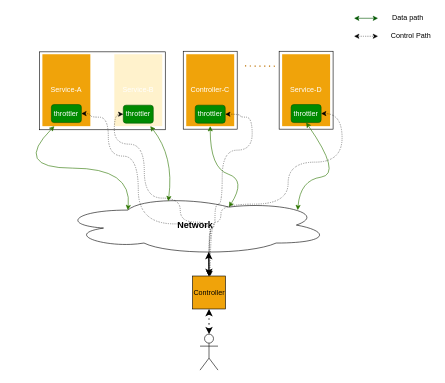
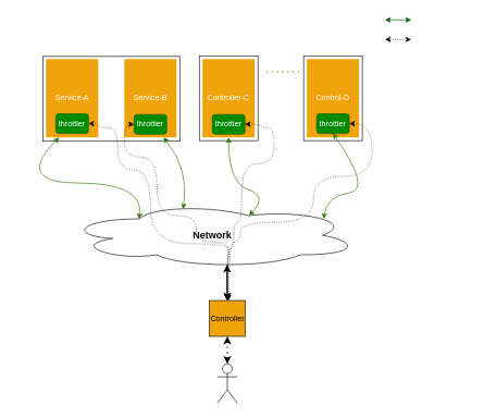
  <mxCell id="0" />
  <mxCell id="1" parent="0" />
  <mxCell id="2" value="" style="rounded=0;whiteSpace=wrap;html=1;" vertex="1" parent="1"><mxGeometry x="465" y="85" width="90" height="130" as="geometry" /></mxCell>
  <mxCell id="3" value="" style="rounded=0;whiteSpace=wrap;html=1;" vertex="1" parent="1"><mxGeometry x="305" y="85" width="90" height="130" as="geometry" /></mxCell>
  <mxCell id="4" value="" style="rounded=0;whiteSpace=wrap;html=1;" vertex="1" parent="1"><mxGeometry x="65" y="86" width="210" height="130" as="geometry" /></mxCell>
  <mxCell id="5" value="Service-A" style="rounded=0;whiteSpace=wrap;html=1;fillColor=#f0a30a;fontColor=#ffffff;strokeColor=none;" vertex="1" parent="1"><mxGeometry x="70" y="90" width="80" height="120" as="geometry" /></mxCell>
- <mxCell id="6" value="Service-B" style="rounded=0;whiteSpace=wrap;html=1;fillColor=#fff2cc;fontColor=#ffffff;strokeColor=none;" vertex="1" parent="1"><mxGeometry x="190" y="90" width="80" height="120" as="geometry" /></mxCell>
+ <mxCell id="6" value="Service-B" style="rounded=0;whiteSpace=wrap;html=1;fillColor=#f0a30a;fontColor=#ffffff;strokeColor=none;" vertex="1" parent="1"><mxGeometry x="190" y="90" width="80" height="120" as="geometry" /></mxCell>
  <mxCell id="7" value="Controller-C" style="rounded=0;whiteSpace=wrap;html=1;fillColor=#f0a30a;fontColor=#ffffff;strokeColor=none;" vertex="1" parent="1"><mxGeometry x="310" y="90" width="80" height="120" as="geometry" /></mxCell>
  <mxCell id="8" value="" style="endArrow=none;dashed=1;html=1;dashPattern=1 3;strokeWidth=2;fillColor=#f0a30a;strokeColor=#BD7000;" edge="1" parent="1"><mxGeometry width="50" height="50" relative="1" as="geometry"><mxPoint x="408" y="109.5" as="sourcePoint" /><mxPoint x="458" y="110" as="targetPoint" /></mxGeometry></mxCell>
- <mxCell id="9" value="Service-D" style="rounded=0;whiteSpace=wrap;html=1;fillColor=#f0a30a;fontColor=#ffffff;strokeColor=none;" vertex="1" parent="1"><mxGeometry x="470" y="90" width="80" height="120" as="geometry" /></mxCell>
+ <mxCell id="9" value="Control-D" style="rounded=0;whiteSpace=wrap;html=1;fillColor=#f0a30a;fontColor=#ffffff;strokeColor=none;" vertex="1" parent="1"><mxGeometry x="470" y="90" width="80" height="120" as="geometry" /></mxCell>
  <mxCell id="10" value="throttler" style="rounded=1;whiteSpace=wrap;html=1;fillColor=#008a00;strokeColor=#005700;fontColor=#ffffff;" vertex="1" parent="1"><mxGeometry x="85" y="174" width="50" height="30" as="geometry" /></mxCell>
  <mxCell id="11" value="throttler" style="rounded=1;whiteSpace=wrap;html=1;fillColor=#008a00;strokeColor=#005700;fontColor=#ffffff;" vertex="1" parent="1"><mxGeometry x="205" y="175" width="50" height="30" as="geometry" /></mxCell>
  <mxCell id="12" value="throttler" style="rounded=1;whiteSpace=wrap;html=1;fillColor=#008a00;strokeColor=#005700;fontColor=#ffffff;" vertex="1" parent="1"><mxGeometry x="325" y="175" width="50" height="30" as="geometry" /></mxCell>
  <mxCell id="13" value="throttler" style="rounded=1;whiteSpace=wrap;html=1;fillColor=#008a00;strokeColor=#005700;fontColor=#ffffff;" vertex="1" parent="1"><mxGeometry x="485" y="174" width="50" height="30" as="geometry" /></mxCell>
- <mxCell id="14" value="&lt;b&gt;&lt;font style=&quot;font-size: 15px&quot;&gt;Network&lt;/font&gt;&lt;/b&gt;" style="ellipse;shape=cloud;whiteSpace=wrap;html=1;" vertex="1" parent="1"><mxGeometry x="100" y="325" width="450" height="100" as="geometry" /></mxCell>
+ <mxCell id="14" value="&lt;b&gt;&lt;font style=&quot;font-size: 15px&quot;&gt;Network&lt;/font&gt;&lt;/b&gt;" style="ellipse;shape=cloud;whiteSpace=wrap;html=1;" vertex="1" parent="1"><mxGeometry x="100" y="310" width="450" height="100" as="geometry" /></mxCell>
  <mxCell id="15" value="" style="curved=1;endArrow=classic;html=1;startArrow=classic;startFill=1;entryX=0.25;entryY=1;entryDx=0;entryDy=0;exitX=0.25;exitY=0.25;exitDx=0;exitDy=0;exitPerimeter=0;fillColor=#60a917;strokeColor=#2D7600;" edge="1" parent="1" source="14" target="5"><mxGeometry width="50" height="50" relative="1" as="geometry"><mxPoint x="320" y="280" as="sourcePoint" /><mxPoint x="370" y="230" as="targetPoint" /><Array as="points"><mxPoint x="220" y="280" /><mxPoint x="20" y="280" /></Array></mxGeometry></mxCell>
  <mxCell id="16" value="" style="curved=1;endArrow=classic;html=1;startArrow=classic;startFill=1;entryX=0.75;entryY=1;entryDx=0;entryDy=0;exitX=0.4;exitY=0.1;exitDx=0;exitDy=0;exitPerimeter=0;fillColor=#60a917;strokeColor=#2D7600;" edge="1" parent="1" source="14" target="6"><mxGeometry width="50" height="50" relative="1" as="geometry"><mxPoint x="222.5" y="345" as="sourcePoint" /><mxPoint x="119" y="220" as="targetPoint" /><Array as="points"><mxPoint x="290" y="260" /></Array></mxGeometry></mxCell>
  <mxCell id="17" value="" style="curved=1;endArrow=classic;html=1;startArrow=classic;startFill=1;entryX=0.5;entryY=1;entryDx=0;entryDy=0;exitX=0.625;exitY=0.2;exitDx=0;exitDy=0;exitPerimeter=0;fillColor=#60a917;strokeColor=#2D7600;" edge="1" parent="1" source="14" target="7"><mxGeometry width="50" height="50" relative="1" as="geometry"><mxPoint x="232.5" y="355" as="sourcePoint" /><mxPoint x="129" y="230" as="targetPoint" /><Array as="points"><mxPoint x="410" y="300" /><mxPoint x="350" y="280" /></Array></mxGeometry></mxCell>
  <mxCell id="18" value="" style="curved=1;endArrow=classic;html=1;startArrow=classic;startFill=1;entryX=0.5;entryY=1;entryDx=0;entryDy=0;exitX=0.88;exitY=0.25;exitDx=0;exitDy=0;exitPerimeter=0;fillColor=#60a917;strokeColor=#2D7600;" edge="1" parent="1" source="14" target="13"><mxGeometry width="50" height="50" relative="1" as="geometry"><mxPoint x="391.25" y="340" as="sourcePoint" /><mxPoint x="360" y="220" as="targetPoint" /><Array as="points"><mxPoint x="500" y="300" /><mxPoint x="570" y="290" /></Array></mxGeometry></mxCell>
  <mxCell id="19" value="Controller" style="whiteSpace=wrap;html=1;aspect=fixed;fillColor=#f0a30a;" vertex="1" parent="1"><mxGeometry x="320.5" y="460" width="55" height="55" as="geometry" /></mxCell>
  <mxCell id="20" value="" style="shape=umlActor;verticalLabelPosition=bottom;verticalAlign=top;html=1;outlineConnect=0;" vertex="1" parent="1"><mxGeometry x="333" y="557" width="30" height="60" as="geometry" /></mxCell>
  <mxCell id="21" value="" style="endArrow=classic;dashed=1;html=1;dashPattern=1 3;strokeWidth=2;startArrow=classic;startFill=1;endFill=1;entryX=0.5;entryY=1;entryDx=0;entryDy=0;exitX=0.5;exitY=0;exitDx=0;exitDy=0;exitPerimeter=0;" edge="1" parent="1" source="20" target="19"><mxGeometry width="50" height="50" relative="1" as="geometry"><mxPoint x="350" y="550" as="sourcePoint" /><mxPoint x="250" y="330" as="targetPoint" /></mxGeometry></mxCell>
  <mxCell id="22" style="edgeStyle=orthogonalEdgeStyle;curved=1;rounded=0;orthogonalLoop=1;jettySize=auto;html=1;startArrow=classic;startFill=1;endArrow=classic;endFill=1;dashed=1;dashPattern=1 2;exitX=1;exitY=0.5;exitDx=0;exitDy=0;entryX=0.5;entryY=0;entryDx=0;entryDy=0;" edge="1" parent="1" source="10" target="19"><mxGeometry relative="1" as="geometry"><mxPoint x="430" y="450" as="targetPoint" /><mxPoint x="150" y="230" as="sourcePoint" /><Array as="points"><mxPoint x="150" y="189" /><mxPoint x="150" y="195" /><mxPoint x="180" y="195" /><mxPoint x="180" y="260" /><mxPoint x="230" y="260" /><mxPoint x="230" y="373" /><mxPoint x="350" y="373" /><mxPoint x="350" y="390" /><mxPoint x="348" y="390" /></Array></mxGeometry></mxCell>
  <mxCell id="23" style="edgeStyle=orthogonalEdgeStyle;curved=1;rounded=0;orthogonalLoop=1;jettySize=auto;html=1;startArrow=classic;startFill=1;endArrow=classic;endFill=1;dashed=1;dashPattern=1 2;exitX=0;exitY=0.5;exitDx=0;exitDy=0;entryX=0.5;entryY=0;entryDx=0;entryDy=0;" edge="1" parent="1" source="11" target="19"><mxGeometry relative="1" as="geometry"><mxPoint x="400" y="460" as="targetPoint" /><mxPoint x="144" y="205" as="sourcePoint" /><Array as="points"><mxPoint x="190" y="190" /><mxPoint x="190" y="240" /><mxPoint x="240" y="240" /><mxPoint x="240" y="330" /><mxPoint x="300" y="330" /><mxPoint x="300" y="370" /><mxPoint x="350" y="370" /><mxPoint x="350" y="400" /><mxPoint x="348" y="400" /></Array></mxGeometry></mxCell>
  <mxCell id="24" value="" style="endArrow=classic;startArrow=classic;html=1;strokeWidth=2;exitX=0.5;exitY=0;exitDx=0;exitDy=0;entryX=0.55;entryY=0.95;entryDx=0;entryDy=0;entryPerimeter=0;" edge="1" parent="1" source="19" target="14"><mxGeometry width="50" height="50" relative="1" as="geometry"><mxPoint x="200" y="380" as="sourcePoint" /><mxPoint x="250" y="330" as="targetPoint" /></mxGeometry></mxCell>
  <mxCell id="25" style="edgeStyle=orthogonalEdgeStyle;curved=1;rounded=0;orthogonalLoop=1;jettySize=auto;html=1;startArrow=classic;startFill=1;endArrow=classic;endFill=1;dashed=1;dashPattern=1 2;exitX=1;exitY=0.5;exitDx=0;exitDy=0;entryX=0.5;entryY=0;entryDx=0;entryDy=0;" edge="1" parent="1" source="12" target="19"><mxGeometry relative="1" as="geometry"><mxPoint x="358" y="470" as="targetPoint" /><mxPoint x="215" y="205" as="sourcePoint" /><Array as="points"><mxPoint x="400" y="190" /><mxPoint x="400" y="195" /><mxPoint x="420" y="195" /><mxPoint x="420" y="250" /><mxPoint x="370" y="250" /><mxPoint x="370" y="340" /><mxPoint x="358" y="340" /><mxPoint x="358" y="380" /><mxPoint x="348" y="380" /></Array></mxGeometry></mxCell>
  <mxCell id="26" style="edgeStyle=orthogonalEdgeStyle;curved=1;rounded=0;orthogonalLoop=1;jettySize=auto;html=1;startArrow=classic;startFill=1;endArrow=classic;endFill=1;dashed=1;dashPattern=1 2;exitX=1;exitY=0.5;exitDx=0;exitDy=0;" edge="1" parent="1" source="13"><mxGeometry relative="1" as="geometry"><mxPoint x="350" y="460" as="targetPoint" /><mxPoint x="385" y="205" as="sourcePoint" /><Array as="points"><mxPoint x="570" y="189" /><mxPoint x="570" y="270" /><mxPoint x="480" y="270" /><mxPoint x="480" y="340" /><mxPoint x="368" y="340" /><mxPoint x="368" y="370" /><mxPoint x="350" y="370" /></Array></mxGeometry></mxCell>
  <mxCell id="27" value="" style="endArrow=classic;startArrow=classic;html=1;strokeWidth=1;fillColor=#008a00;strokeColor=#005700;" edge="1" parent="1"><mxGeometry width="50" height="50" relative="1" as="geometry"><mxPoint x="590" y="30" as="sourcePoint" /><mxPoint x="630" y="30" as="targetPoint" /></mxGeometry></mxCell>
- <mxCell id="28" value="Data path" style="text;html=1;strokeColor=none;fillColor=none;align=center;verticalAlign=middle;whiteSpace=wrap;rounded=0;" vertex="1" parent="1"><mxGeometry x="650" y="20" width="60" height="20" as="geometry" /></mxCell>
  <mxCell id="29" value="" style="endArrow=classic;startArrow=classic;html=1;strokeWidth=1;fillColor=#008a00;dashed=1;dashPattern=1 2;" edge="1" parent="1"><mxGeometry width="50" height="50" relative="1" as="geometry"><mxPoint x="590" y="60" as="sourcePoint" /><mxPoint x="630" y="60" as="targetPoint" /></mxGeometry></mxCell>
- <mxCell id="30" value="Control Path" style="text;html=1;strokeColor=none;fillColor=none;align=center;verticalAlign=middle;whiteSpace=wrap;rounded=0;" vertex="1" parent="1"><mxGeometry x="650" y="50" width="70" height="20" as="geometry" /></mxCell>
